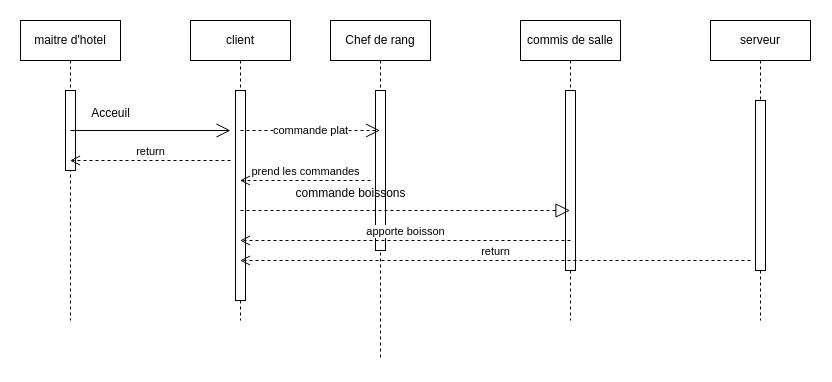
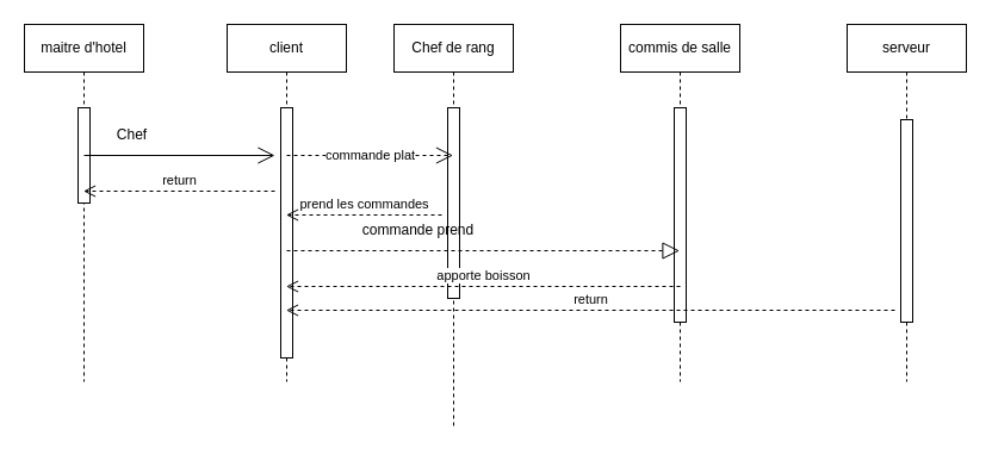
  <mxCell id="0" />
  <mxCell id="1" parent="0" />
  <mxCell id="2" value="client" style="shape=umlLifeline;perimeter=lifelinePerimeter;whiteSpace=wrap;html=1;container=1;dropTarget=0;collapsible=0;recursiveResize=0;outlineConnect=0;portConstraint=eastwest;newEdgeStyle={&quot;curved&quot;:0,&quot;rounded&quot;:0};" vertex="1" parent="1"><mxGeometry x="190" y="20" width="100" height="300" as="geometry" /></mxCell>
  <mxCell id="3" value="" style="html=1;points=[[0,0,0,0,5],[0,1,0,0,-5],[1,0,0,0,5],[1,1,0,0,-5]];perimeter=orthogonalPerimeter;outlineConnect=0;targetShapes=umlLifeline;portConstraint=eastwest;newEdgeStyle={&quot;curved&quot;:0,&quot;rounded&quot;:0};direction=west;" vertex="1" parent="2"><mxGeometry x="45" y="70" width="10" height="210" as="geometry" /></mxCell>
  <mxCell id="4" value="Chef de rang" style="shape=umlLifeline;perimeter=lifelinePerimeter;whiteSpace=wrap;html=1;container=1;dropTarget=0;collapsible=0;recursiveResize=0;outlineConnect=0;portConstraint=eastwest;newEdgeStyle={&quot;curved&quot;:0,&quot;rounded&quot;:0};" vertex="1" parent="1"><mxGeometry x="330" y="20" width="100" height="340" as="geometry" /></mxCell>
  <mxCell id="5" value="" style="html=1;points=[[0,0,0,0,5],[0,1,0,0,-5],[1,0,0,0,5],[1,1,0,0,-5]];perimeter=orthogonalPerimeter;outlineConnect=0;targetShapes=umlLifeline;portConstraint=eastwest;newEdgeStyle={&quot;curved&quot;:0,&quot;rounded&quot;:0};" vertex="1" parent="4"><mxGeometry x="45" y="70" width="10" height="160" as="geometry" /></mxCell>
  <mxCell id="6" value="commis de salle" style="shape=umlLifeline;perimeter=lifelinePerimeter;whiteSpace=wrap;html=1;container=1;dropTarget=0;collapsible=0;recursiveResize=0;outlineConnect=0;portConstraint=eastwest;newEdgeStyle={&quot;curved&quot;:0,&quot;rounded&quot;:0};" vertex="1" parent="1"><mxGeometry x="520" y="20" width="100" height="300" as="geometry" /></mxCell>
  <mxCell id="7" value="" style="html=1;points=[[0,0,0,0,5],[0,1,0,0,-5],[1,0,0,0,5],[1,1,0,0,-5]];perimeter=orthogonalPerimeter;outlineConnect=0;targetShapes=umlLifeline;portConstraint=eastwest;newEdgeStyle={&quot;curved&quot;:0,&quot;rounded&quot;:0};" vertex="1" parent="6"><mxGeometry x="45" y="70" width="10" height="180" as="geometry" /></mxCell>
  <mxCell id="8" value="serveur" style="shape=umlLifeline;perimeter=lifelinePerimeter;whiteSpace=wrap;html=1;container=1;dropTarget=0;collapsible=0;recursiveResize=0;outlineConnect=0;portConstraint=eastwest;newEdgeStyle={&quot;curved&quot;:0,&quot;rounded&quot;:0};" vertex="1" parent="1"><mxGeometry x="710" y="20" width="100" height="300" as="geometry" /></mxCell>
  <mxCell id="9" value="" style="html=1;points=[[0,0,0,0,5],[0,1,0,0,-5],[1,0,0,0,5],[1,1,0,0,-5]];perimeter=orthogonalPerimeter;outlineConnect=0;targetShapes=umlLifeline;portConstraint=eastwest;newEdgeStyle={&quot;curved&quot;:0,&quot;rounded&quot;:0};" vertex="1" parent="8"><mxGeometry x="45" y="80" width="10" height="170" as="geometry" /></mxCell>
  <mxCell id="10" value="maitre d'hotel" style="shape=umlLifeline;perimeter=lifelinePerimeter;whiteSpace=wrap;html=1;container=1;dropTarget=0;collapsible=0;recursiveResize=0;outlineConnect=0;portConstraint=eastwest;newEdgeStyle={&quot;curved&quot;:0,&quot;rounded&quot;:0};" vertex="1" parent="1"><mxGeometry x="20" y="20" width="100" height="300" as="geometry" /></mxCell>
  <mxCell id="11" value="" style="html=1;points=[[0,0,0,0,5],[0,1,0,0,-5],[1,0,0,0,5],[1,1,0,0,-5]];perimeter=orthogonalPerimeter;outlineConnect=0;targetShapes=umlLifeline;portConstraint=eastwest;newEdgeStyle={&quot;curved&quot;:0,&quot;rounded&quot;:0};" vertex="1" parent="10"><mxGeometry x="45" y="70" width="10" height="80" as="geometry" /></mxCell>
  <mxCell id="12" value="" style="endArrow=open;endFill=1;endSize=12;html=1;rounded=0;" edge="1" parent="1"><mxGeometry width="160" relative="1" as="geometry"><mxPoint x="70" y="130" as="sourcePoint" /><mxPoint x="230" y="130" as="targetPoint" /></mxGeometry></mxCell>
- <mxCell id="13" value="Acceuil" style="text;html=1;align=center;verticalAlign=middle;resizable=0;points=[];autosize=1;strokeColor=none;fillColor=none;" vertex="1" parent="1"><mxGeometry x="80" y="98" width="60" height="30" as="geometry" /></mxCell>
+ <mxCell id="13" value="Chef" style="text;html=1;align=center;verticalAlign=middle;resizable=0;points=[];autosize=1;strokeColor=none;fillColor=none;" vertex="1" parent="1"><mxGeometry x="80" y="98" width="60" height="30" as="geometry" /></mxCell>
  <mxCell id="14" value="return" style="html=1;verticalAlign=bottom;endArrow=open;dashed=1;endSize=8;curved=0;rounded=0;" edge="1" parent="1" target="10"><mxGeometry relative="1" as="geometry"><mxPoint x="230" y="160" as="sourcePoint" /><mxPoint x="150" y="160" as="targetPoint" /></mxGeometry></mxCell>
  <mxCell id="15" value="commande plat" style="endArrow=open;endSize=12;dashed=1;html=1;rounded=0;" edge="1" parent="1" target="4"><mxGeometry width="160" relative="1" as="geometry"><mxPoint x="240" y="130" as="sourcePoint" /><mxPoint x="400" y="130" as="targetPoint" /></mxGeometry></mxCell>
  <mxCell id="16" value="prend les commandes" style="html=1;verticalAlign=bottom;endArrow=open;dashed=1;endSize=8;curved=0;rounded=0;" edge="1" parent="1" target="2"><mxGeometry relative="1" as="geometry"><mxPoint x="370" y="180" as="sourcePoint" /><mxPoint x="290" y="180" as="targetPoint" /></mxGeometry></mxCell>
  <mxCell id="17" value="" style="endArrow=block;dashed=1;endFill=0;endSize=12;html=1;rounded=0;" edge="1" parent="1" target="6"><mxGeometry width="160" relative="1" as="geometry"><mxPoint x="240" y="210" as="sourcePoint" /><mxPoint x="400" y="210" as="targetPoint" /></mxGeometry></mxCell>
- <mxCell id="18" value="commande boissons" style="text;html=1;align=center;verticalAlign=middle;resizable=0;points=[];autosize=1;strokeColor=none;fillColor=none;" vertex="1" parent="1"><mxGeometry x="285" y="178" width="130" height="30" as="geometry" /></mxCell>
+ <mxCell id="18" value="commande prend" style="text;html=1;align=center;verticalAlign=middle;resizable=0;points=[];autosize=1;strokeColor=none;fillColor=none;" vertex="1" parent="1"><mxGeometry x="285" y="178" width="130" height="30" as="geometry" /></mxCell>
  <mxCell id="19" value="apporte boisson" style="html=1;verticalAlign=bottom;endArrow=open;dashed=1;endSize=8;curved=0;rounded=0;" edge="1" parent="1" target="2"><mxGeometry relative="1" as="geometry"><mxPoint x="570" y="240" as="sourcePoint" /><mxPoint x="490" y="240" as="targetPoint" /></mxGeometry></mxCell>
  <mxCell id="20" value="return" style="html=1;verticalAlign=bottom;endArrow=open;dashed=1;endSize=8;curved=0;rounded=0;" edge="1" parent="1" target="2"><mxGeometry relative="1" as="geometry"><mxPoint x="750" y="260" as="sourcePoint" /><mxPoint x="670" y="260" as="targetPoint" /></mxGeometry></mxCell>
